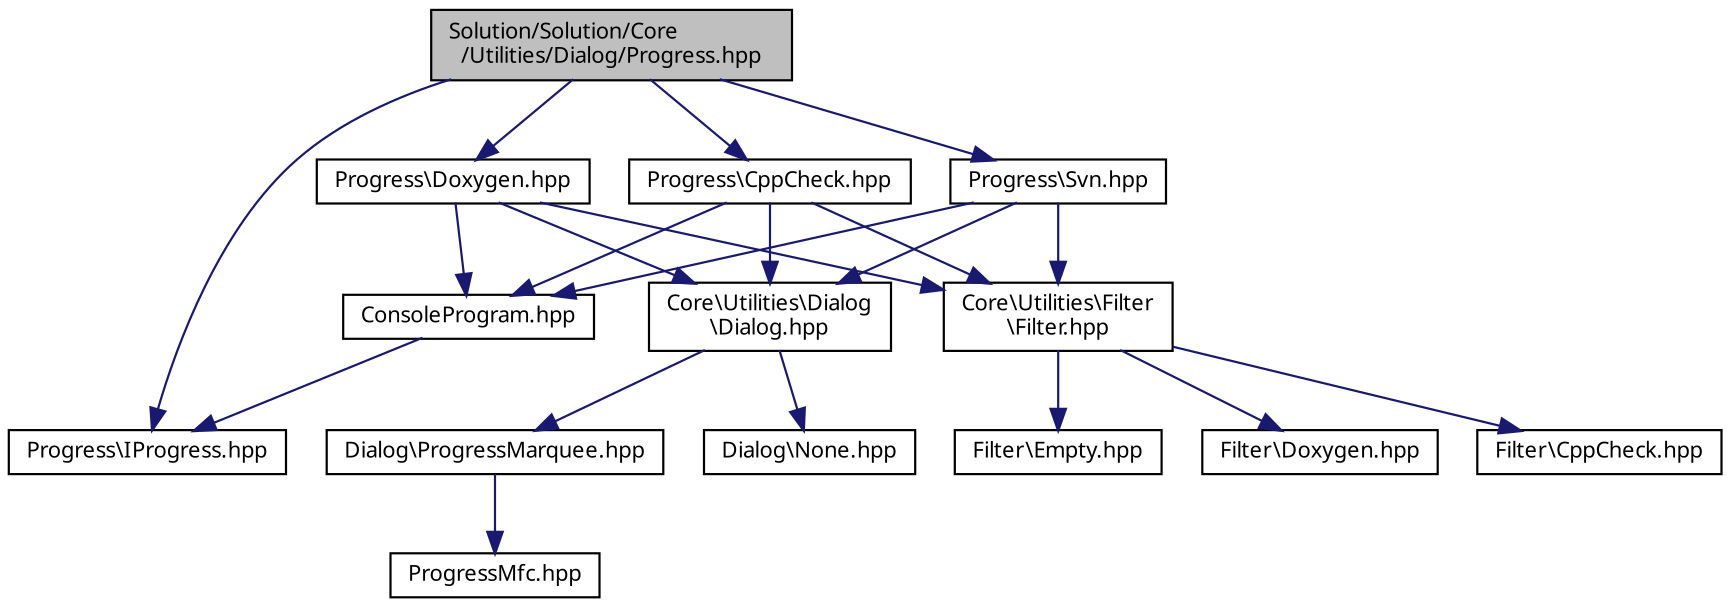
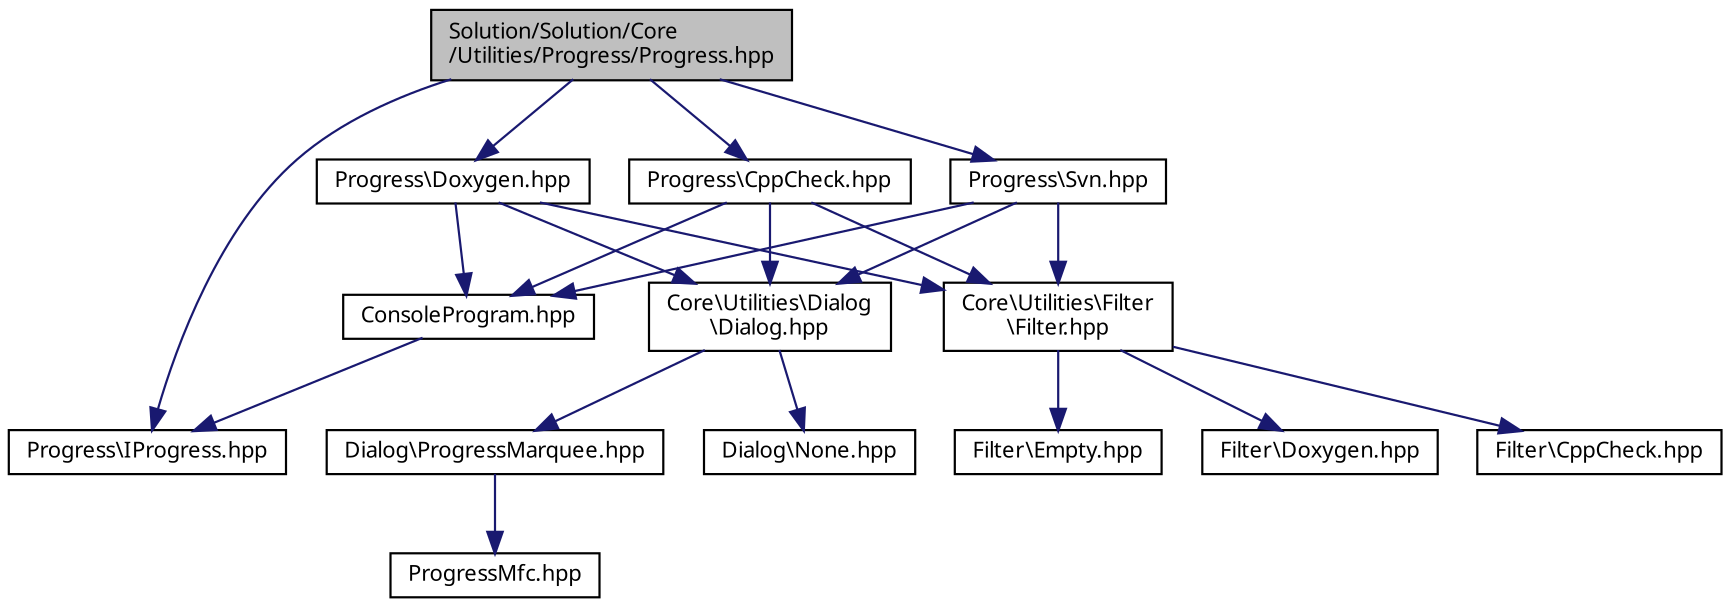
  digraph {
    node [color=black fillcolor=white fontname=Verdana fontsize=10 shape=record style=filled]
    edge [color=midnightblue fontname=Verdana fontsize=10 labelfontname=Verdana labelfontsize=10 style=solid]
-   n1 [fillcolor=grey75 fontcolor=black height=0.2 label="Solution/Solution/Core\l/Utilities/Dialog/Progress.hpp" width=0.4]
+   n1 [fillcolor=grey75 fontcolor=black height=0.2 label="Solution/Solution/Core\l/Utilities/Progress/Progress.hpp" width=0.4]
    n2 [height=0.2 label="Progress\\IProgress.hpp" width=0.4]
    n3 [height=0.2 label="Progress\\Doxygen.hpp" width=0.4]
    n4 [height=0.2 label="Progress\\CppCheck.hpp" width=0.4]
    n5 [height=0.2 label="Progress\\Svn.hpp" width=0.4]
    n6 [height=0.2 label="ConsoleProgram.hpp" width=0.4]
    n7 [height=0.2 label="Core\\Utilities\\Dialog\l\\Dialog.hpp" width=0.4]
    n8 [height=0.2 label="Core\\Utilities\\Filter\l\\Filter.hpp" width=0.4]
    Node6 [height=0.2 label="Dialog\\None.hpp" width=0.4]
    n10 [height=0.2 label="Dialog\\ProgressMarquee.hpp" width=0.4]
    n11 [height=0.2 label="ProgressMfc.hpp" width=0.4]
    n12 [height=0.2 label="Filter\\Empty.hpp" width=0.4]
    n13 [height=0.2 label="Filter\\Doxygen.hpp" width=0.4]
    n14 [height=0.2 label="Filter\\CppCheck.hpp" width=0.4]
    n1 -> n2
    n1 -> n3
    n1 -> n4
    n1 -> n5
    n3 -> n6
    n3 -> n7
    n3 -> n8
    n4 -> n6
    n4 -> n7
    n4 -> n8
    n5 -> n6
    n5 -> n7
    n5 -> n8
    n6 -> n2
    n7 -> Node6
    n7 -> n10
    n8 -> n12
    n8 -> n13
    n8 -> n14
    n10 -> n11
  }
